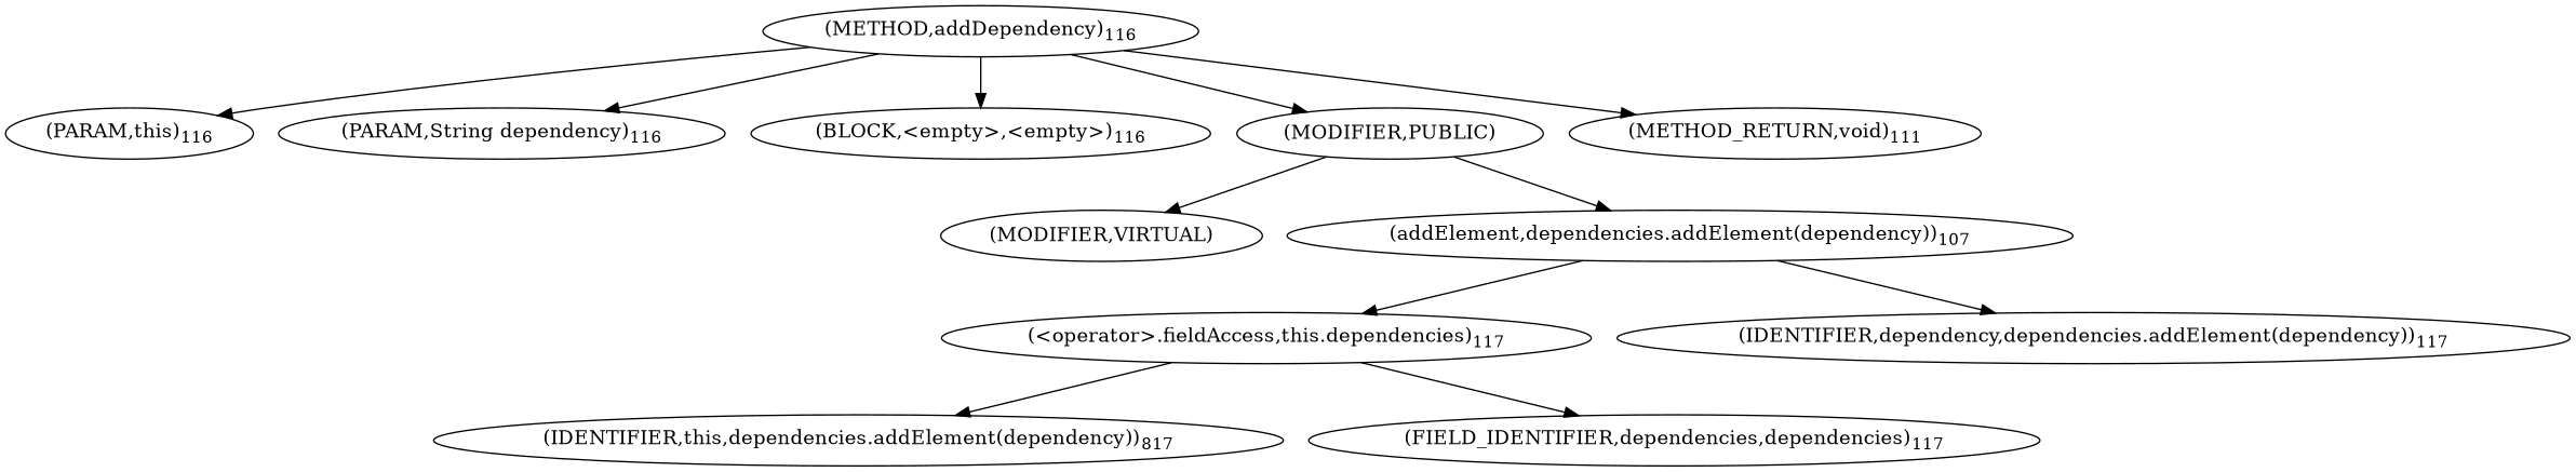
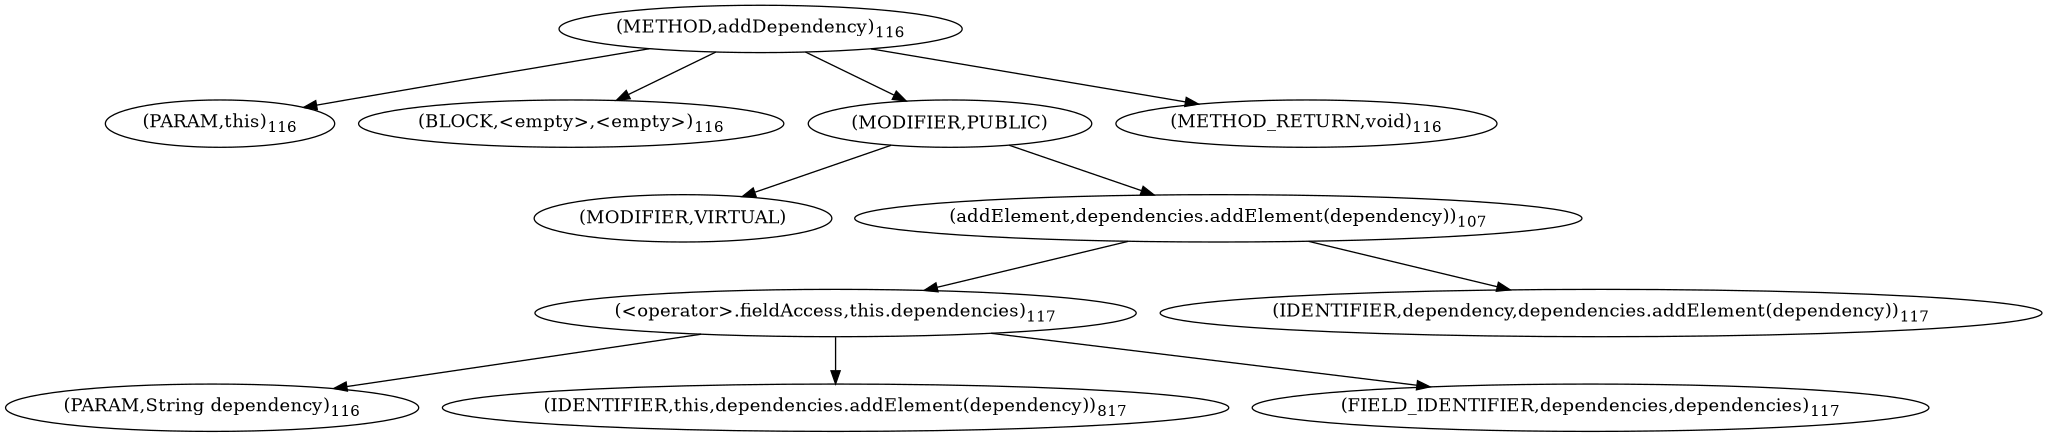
  digraph {
    n1 [label=<(METHOD,addDependency)<SUB>116</SUB>>]
    n2 [label=<(PARAM,this)<SUB>116</SUB>>]
    n3 [label=<(PARAM,String dependency)<SUB>116</SUB>>]
    n4 [label=<(BLOCK,&lt;empty&gt;,&lt;empty&gt;)<SUB>116</SUB>>]
    n5 [label=<(MODIFIER,PUBLIC)>]
-   n6 [label=<(METHOD_RETURN,void)<SUB>111</SUB>>]
+   n6 [label=<(METHOD_RETURN,void)<SUB>116</SUB>>]
    n7 [label=<(MODIFIER,VIRTUAL)>]
    n8 [label=<(addElement,dependencies.addElement(dependency))<SUB>107</SUB>>]
    n9 [label=<(&lt;operator&gt;.fieldAccess,this.dependencies)<SUB>117</SUB>>]
    n10 [label=<(IDENTIFIER,dependency,dependencies.addElement(dependency))<SUB>117</SUB>>]
    n11 [label=<(IDENTIFIER,this,dependencies.addElement(dependency))<SUB>817</SUB>>]
    n12 [label=<(FIELD_IDENTIFIER,dependencies,dependencies)<SUB>117</SUB>>]
    n1 -> n2
-   n1 -> n3
+   n9 -> n3
    n1 -> n4
    n1 -> n5
    n1 -> n6
    n5 -> n7
    n5 -> n8
    n8 -> n9
    n8 -> n10
    n9 -> n11
    n9 -> n12
  }
